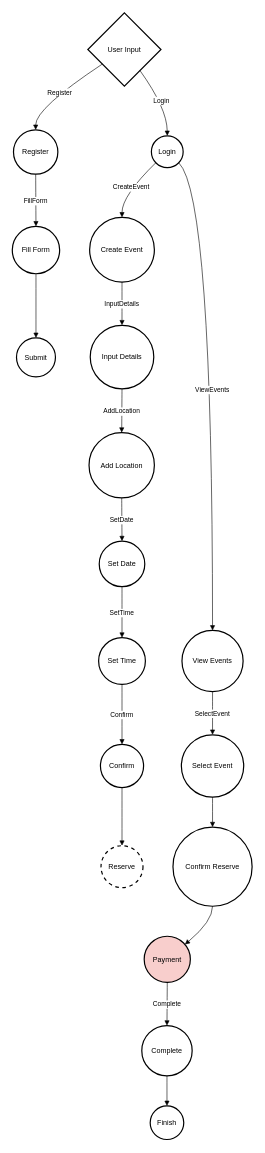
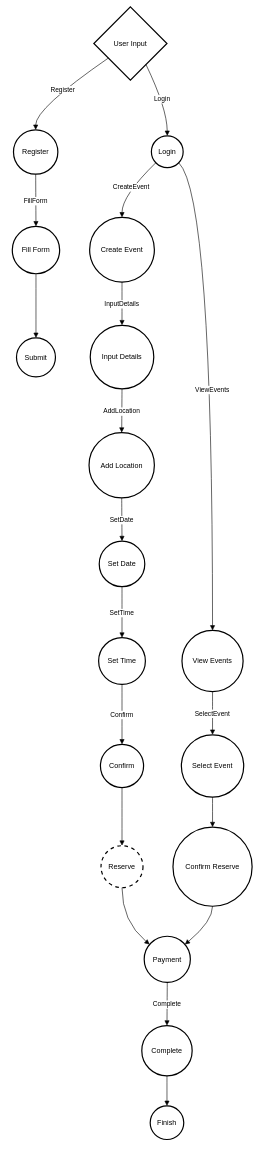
  <mxCell id="0" />
  <mxCell id="1" parent="0" />
- <mxCell id="2" value="User Input" style="rhombus;strokeWidth=2;whiteSpace=wrap;" vertex="1" parent="1"><mxGeometry x="146" y="20" width="122" height="122" as="geometry" /></mxCell>
+ <mxCell id="2" value="User Input" style="rhombus;strokeWidth=2;whiteSpace=wrap;" vertex="1" parent="1"><mxGeometry x="156" y="10" width="122" height="122" as="geometry" /></mxCell>
  <mxCell id="3" value="Login" style="ellipse;aspect=fixed;strokeWidth=2;whiteSpace=wrap;" vertex="1" parent="1"><mxGeometry x="252" y="225" width="53" height="53" as="geometry" /></mxCell>
  <mxCell id="4" value="Register" style="ellipse;aspect=fixed;strokeWidth=2;whiteSpace=wrap;" vertex="1" parent="1"><mxGeometry x="22" y="215" width="74" height="74" as="geometry" /></mxCell>
  <mxCell id="5" value="Fill Form" style="ellipse;aspect=fixed;strokeWidth=2;whiteSpace=wrap;" vertex="1" parent="1"><mxGeometry x="20" y="376" width="79" height="79" as="geometry" /></mxCell>
  <mxCell id="6" value="Submit" style="ellipse;aspect=fixed;strokeWidth=2;whiteSpace=wrap;" vertex="1" parent="1"><mxGeometry x="27" y="562" width="65" height="65" as="geometry" /></mxCell>
  <mxCell id="7" value="View Events" style="ellipse;aspect=fixed;strokeWidth=2;whiteSpace=wrap;" vertex="1" parent="1"><mxGeometry x="303" y="1050" width="102" height="102" as="geometry" /></mxCell>
  <mxCell id="8" value="Create Event" style="ellipse;aspect=fixed;strokeWidth=2;whiteSpace=wrap;" vertex="1" parent="1"><mxGeometry x="149" y="361" width="108" height="108" as="geometry" /></mxCell>
  <mxCell id="9" value="Input Details" style="ellipse;aspect=fixed;strokeWidth=2;whiteSpace=wrap;" vertex="1" parent="1"><mxGeometry x="150" y="541" width="106" height="106" as="geometry" /></mxCell>
  <mxCell id="10" value="Add Location" style="ellipse;aspect=fixed;strokeWidth=2;whiteSpace=wrap;" vertex="1" parent="1"><mxGeometry x="148" y="720" width="109" height="109" as="geometry" /></mxCell>
  <mxCell id="11" value="Set Date" style="ellipse;aspect=fixed;strokeWidth=2;whiteSpace=wrap;" vertex="1" parent="1"><mxGeometry x="165" y="901" width="76" height="76" as="geometry" /></mxCell>
  <mxCell id="12" value="Set Time" style="ellipse;aspect=fixed;strokeWidth=2;whiteSpace=wrap;" vertex="1" parent="1"><mxGeometry x="164" y="1062" width="78" height="78" as="geometry" /></mxCell>
  <mxCell id="13" value="Confirm" style="ellipse;aspect=fixed;strokeWidth=2;whiteSpace=wrap;" vertex="1" parent="1"><mxGeometry x="167" y="1240" width="72" height="72" as="geometry" /></mxCell>
  <mxCell id="14" value="Reserve" style="ellipse;aspect=fixed;strokeWidth=2;whiteSpace=wrap;dashed=1;" vertex="1" parent="1"><mxGeometry x="168" y="1409" width="70" height="70" as="geometry" /></mxCell>
  <mxCell id="15" value="Select Event" style="ellipse;aspect=fixed;strokeWidth=2;whiteSpace=wrap;" vertex="1" parent="1"><mxGeometry x="302" y="1224" width="104" height="104" as="geometry" /></mxCell>
  <mxCell id="16" value="Confirm Reserve" style="ellipse;aspect=fixed;strokeWidth=2;whiteSpace=wrap;" vertex="1" parent="1"><mxGeometry x="288" y="1378" width="132" height="132" as="geometry" /></mxCell>
- <mxCell id="17" value="Payment" style="ellipse;aspect=fixed;strokeWidth=2;whiteSpace=wrap;fillColor=#f8cecc;" vertex="1" parent="1"><mxGeometry x="240" y="1560" width="77" height="77" as="geometry" /></mxCell>
+ <mxCell id="17" value="Payment" style="ellipse;aspect=fixed;strokeWidth=2;whiteSpace=wrap;" vertex="1" parent="1"><mxGeometry x="240" y="1560" width="77" height="77" as="geometry" /></mxCell>
  <mxCell id="18" value="Complete" style="ellipse;aspect=fixed;strokeWidth=2;whiteSpace=wrap;" vertex="1" parent="1"><mxGeometry x="236" y="1709" width="84" height="84" as="geometry" /></mxCell>
  <mxCell id="19" value="Finish" style="ellipse;aspect=fixed;strokeWidth=2;whiteSpace=wrap;" vertex="1" parent="1"><mxGeometry x="250" y="1843" width="56" height="56" as="geometry" /></mxCell>
  <mxCell id="20" value="Login" style="curved=1;startArrow=none;endArrow=block;exitX=0.87;exitY=1;entryX=0.5;entryY=0;" edge="1" parent="1" source="2" target="3"><mxGeometry relative="1" as="geometry"><Array as="points"><mxPoint x="278" y="179" /></Array></mxGeometry></mxCell>
  <mxCell id="21" value="Register" style="curved=1;startArrow=none;endArrow=block;exitX=0;exitY=0.83;entryX=0.5;entryY=0;" edge="1" parent="1" source="2" target="4"><mxGeometry relative="1" as="geometry"><Array as="points"><mxPoint x="59" y="179" /></Array></mxGeometry></mxCell>
  <mxCell id="22" value="FillForm" style="curved=1;startArrow=none;endArrow=block;exitX=0.5;exitY=0.99;entryX=0.5;entryY=-0.01;" edge="1" parent="1" source="4" target="5"><mxGeometry relative="1" as="geometry"><Array as="points" /></mxGeometry></mxCell>
  <mxCell id="23" value="" style="curved=1;startArrow=none;endArrow=block;exitX=0.5;exitY=0.99;entryX=0.5;entryY=0;" edge="1" parent="1" source="5" target="6"><mxGeometry relative="1" as="geometry"><Array as="points" /></mxGeometry></mxCell>
  <mxCell id="24" value="ViewEvents" style="curved=1;startArrow=none;endArrow=block;exitX=1;exitY=0.99;entryX=0.5;entryY=0;" edge="1" parent="1" source="3" target="7"><mxGeometry relative="1" as="geometry"><Array as="points"><mxPoint x="354" y="325" /></Array></mxGeometry></mxCell>
  <mxCell id="25" value="CreateEvent" style="curved=1;startArrow=none;endArrow=block;exitX=0;exitY=0.99;entryX=0.5;entryY=0;" edge="1" parent="1" source="3" target="8"><mxGeometry relative="1" as="geometry"><Array as="points"><mxPoint x="203" y="325" /></Array></mxGeometry></mxCell>
  <mxCell id="26" value="InputDetails" style="curved=1;startArrow=none;endArrow=block;exitX=0.5;exitY=1;entryX=0.5;entryY=0;" edge="1" parent="1" source="8" target="9"><mxGeometry relative="1" as="geometry"><Array as="points" /></mxGeometry></mxCell>
  <mxCell id="27" value="AddLocation" style="curved=1;startArrow=none;endArrow=block;exitX=0.5;exitY=1;entryX=0.5;entryY=0;" edge="1" parent="1" source="9" target="10"><mxGeometry relative="1" as="geometry"><Array as="points" /></mxGeometry></mxCell>
  <mxCell id="28" value="SetDate" style="curved=1;startArrow=none;endArrow=block;exitX=0.5;exitY=1;entryX=0.5;entryY=0.01;" edge="1" parent="1" source="10" target="11"><mxGeometry relative="1" as="geometry"><Array as="points" /></mxGeometry></mxCell>
  <mxCell id="29" value="SetTime" style="curved=1;startArrow=none;endArrow=block;exitX=0.5;exitY=1;entryX=0.5;entryY=0;" edge="1" parent="1" source="11" target="12"><mxGeometry relative="1" as="geometry"><Array as="points" /></mxGeometry></mxCell>
  <mxCell id="30" value="Confirm" style="curved=1;startArrow=none;endArrow=block;exitX=0.5;exitY=0.99;entryX=0.5;entryY=0;" edge="1" parent="1" source="12" target="13"><mxGeometry relative="1" as="geometry"><Array as="points" /></mxGeometry></mxCell>
  <mxCell id="31" value="" style="curved=1;startArrow=none;endArrow=block;exitX=0.5;exitY=1;entryX=0.5;entryY=0;" edge="1" parent="1" source="13" target="14"><mxGeometry relative="1" as="geometry"><Array as="points" /></mxGeometry></mxCell>
  <mxCell id="32" value="SelectEvent" style="curved=1;startArrow=none;endArrow=block;exitX=0.5;exitY=0.99;entryX=0.5;entryY=0;" edge="1" parent="1" source="7" target="15"><mxGeometry relative="1" as="geometry"><Array as="points" /></mxGeometry></mxCell>
  <mxCell id="33" value="" style="curved=1;startArrow=none;endArrow=block;exitX=0.5;exitY=1;entryX=0.5;entryY=0;" edge="1" parent="1" source="15" target="16"><mxGeometry relative="1" as="geometry"><Array as="points" /></mxGeometry></mxCell>
+ <mxCell id="34" value="" style="curved=1;startArrow=none;endArrow=block;exitX=0.5;exitY=1;entryX=0;entryY=0.08;" edge="1" parent="1" source="14" target="17"><mxGeometry relative="1" as="geometry"><Array as="points"><mxPoint x="203" y="1535" /></Array></mxGeometry></mxCell>
  <mxCell id="35" value="" style="curved=1;startArrow=none;endArrow=block;exitX=0.5;exitY=1;entryX=1;entryY=0.08;" edge="1" parent="1" source="16" target="17"><mxGeometry relative="1" as="geometry"><Array as="points"><mxPoint x="354" y="1535" /></Array></mxGeometry></mxCell>
  <mxCell id="36" value="Complete" style="curved=1;startArrow=none;endArrow=block;exitX=0.5;exitY=1;entryX=0.5;entryY=0;" edge="1" parent="1" source="17" target="18"><mxGeometry relative="1" as="geometry"><Array as="points" /></mxGeometry></mxCell>
  <mxCell id="37" value="" style="curved=1;startArrow=none;endArrow=block;exitX=0.5;exitY=1;entryX=0.51;entryY=0;" edge="1" parent="1" source="18" target="19"><mxGeometry relative="1" as="geometry"><Array as="points" /></mxGeometry></mxCell>
